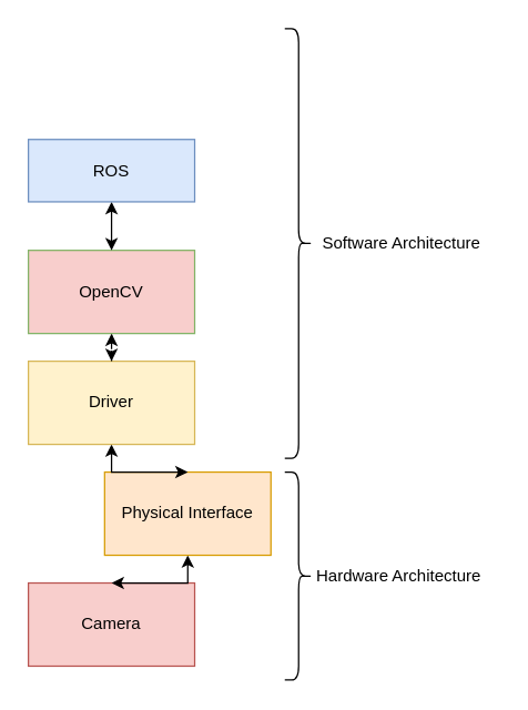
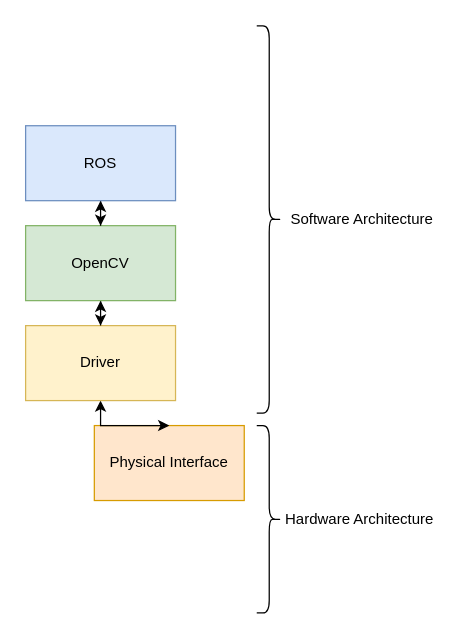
  <mxCell id="0" />
  <mxCell id="1" parent="0" />
- <mxCell id="2" value="Camera" style="rounded=0;whiteSpace=wrap;html=1;fillColor=#f8cecc;strokeColor=#b85450;" vertex="1" parent="1"><mxGeometry x="20" y="420" width="120" height="60" as="geometry" /></mxCell>
- <mxCell id="3" value="" style="edgeStyle=orthogonalEdgeStyle;rounded=0;orthogonalLoop=1;jettySize=auto;html=1;startArrow=classic;startFill=1;" edge="1" parent="1" source="4" target="2"><mxGeometry relative="1" as="geometry" /></mxCell>
  <mxCell id="4" value="Physical Interface" style="rounded=0;whiteSpace=wrap;html=1;fillColor=#ffe6cc;strokeColor=#d79b00;" vertex="1" parent="1"><mxGeometry x="75" y="340" width="120" height="60" as="geometry" /></mxCell>
  <mxCell id="5" value="" style="edgeStyle=orthogonalEdgeStyle;rounded=0;orthogonalLoop=1;jettySize=auto;html=1;startArrow=classic;startFill=1;" edge="1" parent="1" source="6" target="4"><mxGeometry relative="1" as="geometry" /></mxCell>
  <mxCell id="6" value="Driver" style="rounded=0;whiteSpace=wrap;html=1;fillColor=#fff2cc;strokeColor=#d6b656;" vertex="1" parent="1"><mxGeometry x="20" y="260" width="120" height="60" as="geometry" /></mxCell>
- <mxCell id="7" value="" style="edgeStyle=orthogonalEdgeStyle;rounded=0;orthogonalLoop=1;jettySize=auto;html=1;startArrow=classic;startFill=1;dashed=1;" edge="1" parent="1" source="8" target="6"><mxGeometry relative="1" as="geometry" /></mxCell>
- <mxCell id="8" value="OpenCV" style="rounded=0;whiteSpace=wrap;html=1;fillColor=#f8cecc;strokeColor=#82b366;" vertex="1" parent="1"><mxGeometry x="20" y="180" width="120" height="60" as="geometry" /></mxCell>
+ <mxCell id="7" value="" style="edgeStyle=orthogonalEdgeStyle;rounded=0;orthogonalLoop=1;jettySize=auto;html=1;startArrow=classic;startFill=1;" edge="1" parent="1" source="8" target="6"><mxGeometry relative="1" as="geometry" /></mxCell>
+ <mxCell id="8" value="OpenCV" style="rounded=0;whiteSpace=wrap;html=1;fillColor=#d5e8d4;strokeColor=#82b366;" vertex="1" parent="1"><mxGeometry x="20" y="180" width="120" height="60" as="geometry" /></mxCell>
  <mxCell id="9" value="" style="edgeStyle=orthogonalEdgeStyle;rounded=0;orthogonalLoop=1;jettySize=auto;html=1;startArrow=classic;startFill=1;" edge="1" parent="1" source="10" target="8"><mxGeometry relative="1" as="geometry" /></mxCell>
- <mxCell id="10" value="ROS" style="rounded=0;whiteSpace=wrap;html=1;fillColor=#dae8fc;strokeColor=#6c8ebf;" vertex="1" parent="1"><mxGeometry x="20" y="100" width="120" height="45" as="geometry" /></mxCell>
+ <mxCell id="10" value="ROS" style="rounded=0;whiteSpace=wrap;html=1;fillColor=#dae8fc;strokeColor=#6c8ebf;" vertex="1" parent="1"><mxGeometry x="20" y="100" width="120" height="60" as="geometry" /></mxCell>
  <mxCell id="11" value="" style="shape=curlyBracket;whiteSpace=wrap;html=1;rounded=1;flipH=1;labelPosition=right;verticalLabelPosition=middle;align=left;verticalAlign=middle;" vertex="1" parent="1"><mxGeometry x="205" y="340" width="20" height="150" as="geometry" /></mxCell>
  <mxCell id="12" value="Hardware Architecture" style="text;html=1;align=center;verticalAlign=middle;resizable=0;points=[];autosize=1;strokeColor=none;fillColor=none;" vertex="1" parent="1"><mxGeometry x="217" y="400" width="140" height="30" as="geometry" /></mxCell>
  <mxCell id="13" value="" style="shape=curlyBracket;whiteSpace=wrap;html=1;rounded=1;flipH=1;labelPosition=right;verticalLabelPosition=middle;align=left;verticalAlign=middle;" vertex="1" parent="1"><mxGeometry x="205" y="20" width="20" height="310" as="geometry" /></mxCell>
  <mxCell id="14" value="Software Architecture" style="text;html=1;align=center;verticalAlign=middle;resizable=0;points=[];autosize=1;strokeColor=none;fillColor=none;" vertex="1" parent="1"><mxGeometry x="219" y="160" width="140" height="30" as="geometry" /></mxCell>
